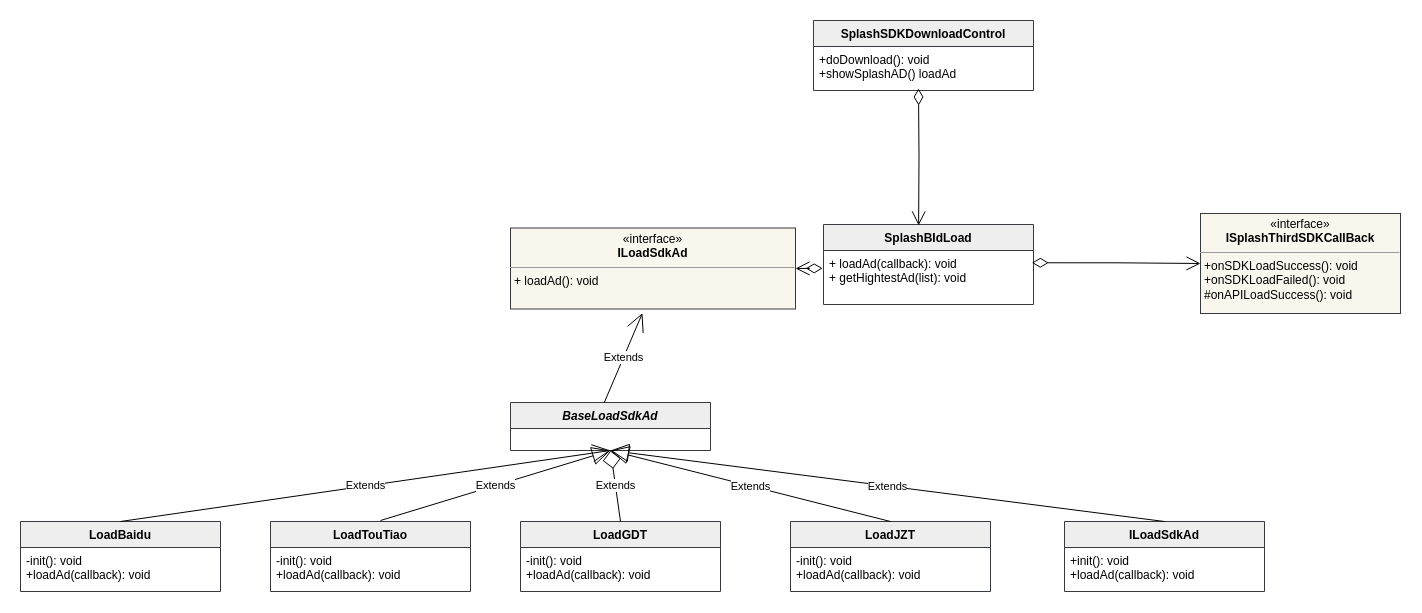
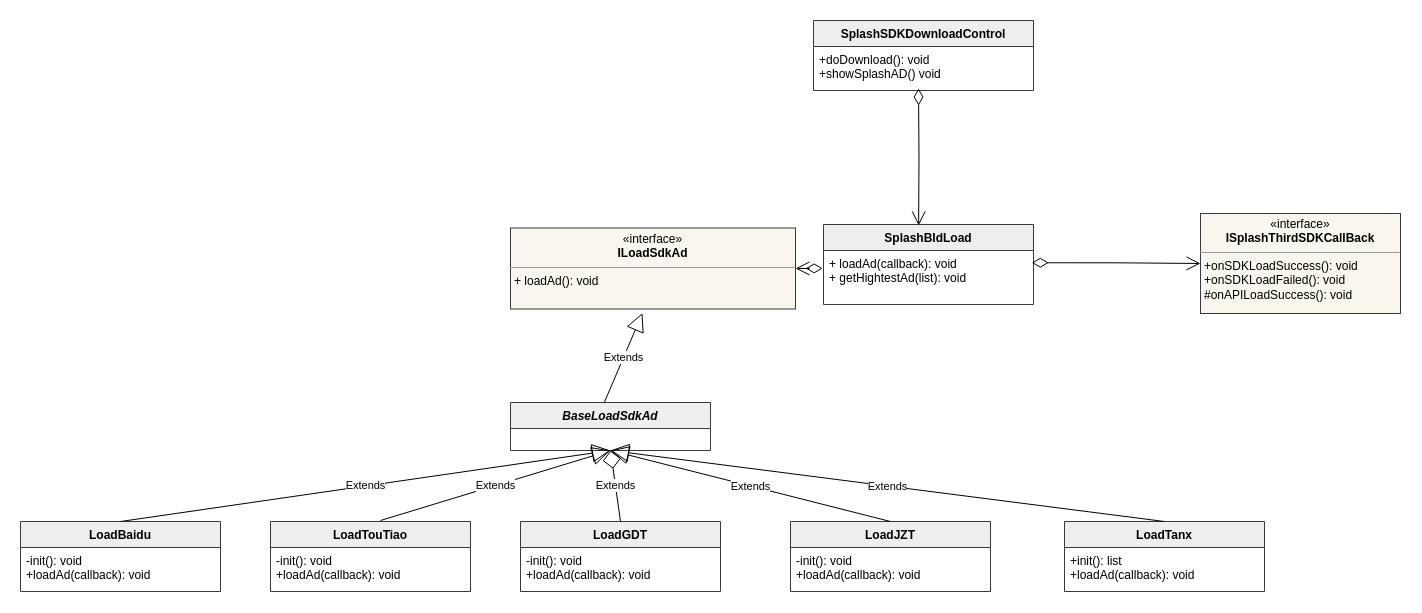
  <mxCell id="0" />
  <mxCell id="1" parent="0" />
  <mxCell id="2" value="SplashBIdLoad" style="swimlane;fontStyle=1;align=center;verticalAlign=top;childLayout=stackLayout;horizontal=1;startSize=26;horizontalStack=0;resizeParent=1;resizeParentMax=0;resizeLast=0;collapsible=1;marginBottom=0;whiteSpace=wrap;html=1;fillColor=#eeeeee;strokeColor=#36393d;" vertex="1" parent="1"><mxGeometry x="823" y="224" width="210" height="80" as="geometry" /></mxCell>
  <mxCell id="3" value="+&amp;nbsp;loadAd(callback): void&lt;br&gt;+&amp;nbsp;getHightestAd&lt;span style=&quot;background-color: initial;&quot;&gt;(list): void&lt;/span&gt;" style="text;strokeColor=none;fillColor=none;align=left;verticalAlign=top;spacingLeft=4;spacingRight=4;overflow=hidden;rotatable=0;points=[[0,0.5],[1,0.5]];portConstraint=eastwest;whiteSpace=wrap;html=1;" vertex="1" parent="2"><mxGeometry y="26" width="210" height="54" as="geometry" /></mxCell>
  <mxCell id="4" value="" style="endArrow=open;html=1;endSize=12;startArrow=diamondThin;startSize=14;startFill=0;edgeStyle=orthogonalEdgeStyle;align=left;verticalAlign=bottom;rounded=0;entryX=0;entryY=0.5;entryDx=0;entryDy=0;exitX=0.992;exitY=0.227;exitDx=0;exitDy=0;exitPerimeter=0;" edge="1" parent="1" source="3" target="27"><mxGeometry x="-1" y="3" relative="1" as="geometry"><mxPoint x="1050" y="280" as="sourcePoint" /><mxPoint x="1220" y="262" as="targetPoint" /></mxGeometry></mxCell>
  <mxCell id="5" value="&lt;p style=&quot;margin:0px;margin-top:4px;text-align:center;&quot;&gt;«interface»&lt;br style=&quot;border-color: var(--border-color);&quot;&gt;&lt;b style=&quot;border-color: var(--border-color);&quot;&gt;ILoadSdkAd&lt;/b&gt;&lt;/p&gt;&lt;hr size=&quot;1&quot;&gt;&lt;p style=&quot;margin:0px;margin-left:4px;&quot;&gt;+&amp;nbsp;loadAd&lt;span style=&quot;background-color: initial;&quot;&gt;(): void&lt;/span&gt;&lt;/p&gt;" style="verticalAlign=top;align=left;overflow=fill;fontSize=12;fontFamily=Helvetica;html=1;whiteSpace=wrap;fillColor=#f9f7ed;strokeColor=#36393d;" vertex="1" parent="1"><mxGeometry x="510" y="227.5" width="285" height="81" as="geometry" /></mxCell>
  <mxCell id="6" value="&lt;i&gt;BaseLoadSdkAd&lt;/i&gt;" style="swimlane;fontStyle=1;align=center;verticalAlign=top;childLayout=stackLayout;horizontal=1;startSize=26;horizontalStack=0;resizeParent=1;resizeParentMax=0;resizeLast=0;collapsible=1;marginBottom=0;whiteSpace=wrap;html=1;fillColor=#eeeeee;strokeColor=#36393d;" vertex="1" parent="1"><mxGeometry x="510" y="402" width="200" height="48" as="geometry" /></mxCell>
  <mxCell id="7" value="LoadBaidu" style="swimlane;fontStyle=1;align=center;verticalAlign=top;childLayout=stackLayout;horizontal=1;startSize=26;horizontalStack=0;resizeParent=1;resizeParentMax=0;resizeLast=0;collapsible=1;marginBottom=0;whiteSpace=wrap;html=1;fillColor=#eeeeee;strokeColor=#36393d;" vertex="1" parent="1"><mxGeometry x="20" y="521" width="200" height="70" as="geometry" /></mxCell>
  <mxCell id="8" value="-init&lt;span style=&quot;background-color: initial;&quot;&gt;(): void&lt;br&gt;&lt;/span&gt;&lt;span style=&quot;border-color: var(--border-color); background-color: initial;&quot;&gt;+loadAd&lt;span style=&quot;border-color: var(--border-color); background-color: initial;&quot;&gt;(callback): void&lt;/span&gt;&lt;br&gt;&lt;/span&gt;" style="text;strokeColor=none;fillColor=none;align=left;verticalAlign=top;spacingLeft=4;spacingRight=4;overflow=hidden;rotatable=0;points=[[0,0.5],[1,0.5]];portConstraint=eastwest;whiteSpace=wrap;html=1;" vertex="1" parent="7"><mxGeometry y="26" width="200" height="44" as="geometry" /></mxCell>
- <mxCell id="9" value="Extends" style="endArrow=open;endSize=16;endFill=0;html=1;rounded=0;entryX=0.5;entryY=1;entryDx=0;entryDy=0;exitX=0.5;exitY=0;exitDx=0;exitDy=0;" edge="1" parent="1" source="7" target="6"><mxGeometry width="160" relative="1" as="geometry"><mxPoint x="380" y="554" as="sourcePoint" /><mxPoint x="867.6" y="439.996" as="targetPoint" /></mxGeometry></mxCell>
- <mxCell id="10" value="Extends" style="endArrow=open;endSize=16;endFill=0;html=1;rounded=0;exitX=0.468;exitY=0.01;exitDx=0;exitDy=0;exitPerimeter=0;entryX=0.463;entryY=1.05;entryDx=0;entryDy=0;entryPerimeter=0;" edge="1" parent="1" source="6" target="5"><mxGeometry width="160" relative="1" as="geometry"><mxPoint x="602.4" y="374.004" as="sourcePoint" /><mxPoint x="600" y="340" as="targetPoint" /></mxGeometry></mxCell>
+ <mxCell id="9" value="Extends" style="endArrow=block;endSize=16;endFill=0;html=1;rounded=0;entryX=0.5;entryY=1;entryDx=0;entryDy=0;exitX=0.5;exitY=0;exitDx=0;exitDy=0;" edge="1" parent="1" source="7" target="6"><mxGeometry width="160" relative="1" as="geometry"><mxPoint x="380" y="554" as="sourcePoint" /><mxPoint x="867.6" y="439.996" as="targetPoint" /></mxGeometry></mxCell>
+ <mxCell id="10" value="Extends" style="endArrow=block;endSize=16;endFill=0;html=1;rounded=0;exitX=0.468;exitY=0.01;exitDx=0;exitDy=0;exitPerimeter=0;entryX=0.463;entryY=1.05;entryDx=0;entryDy=0;entryPerimeter=0;" edge="1" parent="1" source="6" target="5"><mxGeometry width="160" relative="1" as="geometry"><mxPoint x="602.4" y="374.004" as="sourcePoint" /><mxPoint x="600" y="340" as="targetPoint" /></mxGeometry></mxCell>
  <mxCell id="11" value="" style="endArrow=open;html=1;endSize=12;startArrow=diamondThin;startSize=14;startFill=0;edgeStyle=orthogonalEdgeStyle;align=left;verticalAlign=bottom;rounded=0;entryX=1;entryY=0.5;entryDx=0;entryDy=0;exitX=-0.004;exitY=0.331;exitDx=0;exitDy=0;exitPerimeter=0;" edge="1" parent="1" source="3" target="5"><mxGeometry x="-1" y="3" relative="1" as="geometry"><mxPoint x="1038" y="430" as="sourcePoint" /><mxPoint x="880" y="430" as="targetPoint" /></mxGeometry></mxCell>
  <mxCell id="12" value="SplashSDKDownloadControl" style="swimlane;fontStyle=1;align=center;verticalAlign=top;childLayout=stackLayout;horizontal=1;startSize=26;horizontalStack=0;resizeParent=1;resizeParentMax=0;resizeLast=0;collapsible=1;marginBottom=0;whiteSpace=wrap;html=1;fillColor=#eeeeee;strokeColor=#36393d;" vertex="1" parent="1"><mxGeometry x="813" y="20" width="220" height="70" as="geometry" /></mxCell>
- <mxCell id="13" value="+doDownload(): void&lt;br&gt;+showSplashAD() loadAd&lt;span style=&quot;background-color: initial;&quot;&gt;&lt;br&gt;&lt;/span&gt;" style="text;strokeColor=none;fillColor=none;align=left;verticalAlign=top;spacingLeft=4;spacingRight=4;overflow=hidden;rotatable=0;points=[[0,0.5],[1,0.5]];portConstraint=eastwest;whiteSpace=wrap;html=1;" vertex="1" parent="12"><mxGeometry y="26" width="220" height="44" as="geometry" /></mxCell>
+ <mxCell id="13" value="+doDownload(): void&lt;br&gt;+showSplashAD() void&lt;span style=&quot;background-color: initial;&quot;&gt;&lt;br&gt;&lt;/span&gt;" style="text;strokeColor=none;fillColor=none;align=left;verticalAlign=top;spacingLeft=4;spacingRight=4;overflow=hidden;rotatable=0;points=[[0,0.5],[1,0.5]];portConstraint=eastwest;whiteSpace=wrap;html=1;" vertex="1" parent="12"><mxGeometry y="26" width="220" height="44" as="geometry" /></mxCell>
  <mxCell id="14" value="LoadTouTiao" style="swimlane;fontStyle=1;align=center;verticalAlign=top;childLayout=stackLayout;horizontal=1;startSize=26;horizontalStack=0;resizeParent=1;resizeParentMax=0;resizeLast=0;collapsible=1;marginBottom=0;whiteSpace=wrap;html=1;fillColor=#eeeeee;strokeColor=#36393d;" vertex="1" parent="1"><mxGeometry x="270" y="521" width="200" height="70" as="geometry" /></mxCell>
  <mxCell id="15" value="-init&lt;span style=&quot;background-color: initial;&quot;&gt;(): void&lt;br&gt;&lt;/span&gt;&lt;span style=&quot;border-color: var(--border-color); background-color: initial;&quot;&gt;+loadAd&lt;span style=&quot;border-color: var(--border-color); background-color: initial;&quot;&gt;(callback): void&lt;/span&gt;&lt;br&gt;&lt;/span&gt;" style="text;strokeColor=none;fillColor=none;align=left;verticalAlign=top;spacingLeft=4;spacingRight=4;overflow=hidden;rotatable=0;points=[[0,0.5],[1,0.5]];portConstraint=eastwest;whiteSpace=wrap;html=1;" vertex="1" parent="14"><mxGeometry y="26" width="200" height="44" as="geometry" /></mxCell>
  <mxCell id="16" value="LoadGDT" style="swimlane;fontStyle=1;align=center;verticalAlign=top;childLayout=stackLayout;horizontal=1;startSize=26;horizontalStack=0;resizeParent=1;resizeParentMax=0;resizeLast=0;collapsible=1;marginBottom=0;whiteSpace=wrap;html=1;fillColor=#eeeeee;strokeColor=#36393d;" vertex="1" parent="1"><mxGeometry x="520" y="521" width="200" height="70" as="geometry" /></mxCell>
  <mxCell id="17" value="-init&lt;span style=&quot;background-color: initial;&quot;&gt;(): void&lt;br&gt;&lt;/span&gt;&lt;span style=&quot;border-color: var(--border-color); background-color: initial;&quot;&gt;+loadAd&lt;span style=&quot;border-color: var(--border-color); background-color: initial;&quot;&gt;(callback): void&lt;/span&gt;&lt;br&gt;&lt;/span&gt;" style="text;strokeColor=none;fillColor=none;align=left;verticalAlign=top;spacingLeft=4;spacingRight=4;overflow=hidden;rotatable=0;points=[[0,0.5],[1,0.5]];portConstraint=eastwest;whiteSpace=wrap;html=1;" vertex="1" parent="16"><mxGeometry y="26" width="200" height="44" as="geometry" /></mxCell>
  <mxCell id="18" value="LoadJZT" style="swimlane;fontStyle=1;align=center;verticalAlign=top;childLayout=stackLayout;horizontal=1;startSize=26;horizontalStack=0;resizeParent=1;resizeParentMax=0;resizeLast=0;collapsible=1;marginBottom=0;whiteSpace=wrap;html=1;fillColor=#eeeeee;strokeColor=#36393d;" vertex="1" parent="1"><mxGeometry x="790" y="521" width="200" height="70" as="geometry" /></mxCell>
  <mxCell id="19" value="-init&lt;span style=&quot;background-color: initial;&quot;&gt;(): void&lt;br&gt;&lt;/span&gt;&lt;span style=&quot;border-color: var(--border-color); background-color: initial;&quot;&gt;+loadAd&lt;span style=&quot;border-color: var(--border-color); background-color: initial;&quot;&gt;(callback): void&lt;/span&gt;&lt;br&gt;&lt;/span&gt;" style="text;strokeColor=none;fillColor=none;align=left;verticalAlign=top;spacingLeft=4;spacingRight=4;overflow=hidden;rotatable=0;points=[[0,0.5],[1,0.5]];portConstraint=eastwest;whiteSpace=wrap;html=1;" vertex="1" parent="18"><mxGeometry y="26" width="200" height="44" as="geometry" /></mxCell>
- <mxCell id="20" value="ILoadSdkAd" style="swimlane;fontStyle=1;align=center;verticalAlign=top;childLayout=stackLayout;horizontal=1;startSize=26;horizontalStack=0;resizeParent=1;resizeParentMax=0;resizeLast=0;collapsible=1;marginBottom=0;whiteSpace=wrap;html=1;fillColor=#eeeeee;strokeColor=#36393d;" vertex="1" parent="1"><mxGeometry x="1064" y="521" width="200" height="70" as="geometry" /></mxCell>
- <mxCell id="21" value="+init&lt;span style=&quot;background-color: initial;&quot;&gt;(): void&lt;br&gt;&lt;/span&gt;&lt;span style=&quot;border-color: var(--border-color); background-color: initial;&quot;&gt;+loadAd&lt;span style=&quot;border-color: var(--border-color); background-color: initial;&quot;&gt;(callback): void&lt;/span&gt;&lt;br&gt;&lt;/span&gt;" style="text;strokeColor=none;fillColor=none;align=left;verticalAlign=top;spacingLeft=4;spacingRight=4;overflow=hidden;rotatable=0;points=[[0,0.5],[1,0.5]];portConstraint=eastwest;whiteSpace=wrap;html=1;" vertex="1" parent="20"><mxGeometry y="26" width="200" height="44" as="geometry" /></mxCell>
+ <mxCell id="20" value="LoadTanx" style="swimlane;fontStyle=1;align=center;verticalAlign=top;childLayout=stackLayout;horizontal=1;startSize=26;horizontalStack=0;resizeParent=1;resizeParentMax=0;resizeLast=0;collapsible=1;marginBottom=0;whiteSpace=wrap;html=1;fillColor=#eeeeee;strokeColor=#36393d;" vertex="1" parent="1"><mxGeometry x="1064" y="521" width="200" height="70" as="geometry" /></mxCell>
+ <mxCell id="21" value="+init&lt;span style=&quot;background-color: initial;&quot;&gt;(): list&lt;br&gt;&lt;/span&gt;&lt;span style=&quot;border-color: var(--border-color); background-color: initial;&quot;&gt;+loadAd&lt;span style=&quot;border-color: var(--border-color); background-color: initial;&quot;&gt;(callback): void&lt;/span&gt;&lt;br&gt;&lt;/span&gt;" style="text;strokeColor=none;fillColor=none;align=left;verticalAlign=top;spacingLeft=4;spacingRight=4;overflow=hidden;rotatable=0;points=[[0,0.5],[1,0.5]];portConstraint=eastwest;whiteSpace=wrap;html=1;" vertex="1" parent="20"><mxGeometry y="26" width="200" height="44" as="geometry" /></mxCell>
  <mxCell id="22" value="Extends" style="endArrow=block;endSize=16;endFill=0;html=1;rounded=0;entryX=0.5;entryY=1;entryDx=0;entryDy=0;" edge="1" parent="1" target="6"><mxGeometry width="160" relative="1" as="geometry"><mxPoint x="380" y="520" as="sourcePoint" /><mxPoint x="820" y="460" as="targetPoint" /></mxGeometry></mxCell>
  <mxCell id="23" value="Extends" style="endArrow=diamond;endSize=16;endFill=0;html=1;rounded=0;entryX=0.5;entryY=1;entryDx=0;entryDy=0;exitX=0.5;exitY=0;exitDx=0;exitDy=0;" edge="1" parent="1" source="16" target="6"><mxGeometry width="160" relative="1" as="geometry"><mxPoint x="720" y="402" as="sourcePoint" /><mxPoint x="1210" y="331" as="targetPoint" /></mxGeometry></mxCell>
  <mxCell id="24" value="Extends" style="endArrow=block;endSize=16;endFill=0;html=1;rounded=0;exitX=0.5;exitY=0;exitDx=0;exitDy=0;" edge="1" parent="1" source="18"><mxGeometry width="160" relative="1" as="geometry"><mxPoint x="330" y="691" as="sourcePoint" /><mxPoint x="610" y="450" as="targetPoint" /></mxGeometry></mxCell>
  <mxCell id="25" value="Extends" style="endArrow=block;endSize=16;endFill=0;html=1;rounded=0;exitX=0.5;exitY=0;exitDx=0;exitDy=0;" edge="1" parent="1" source="20"><mxGeometry width="160" relative="1" as="geometry"><mxPoint x="410" y="531" as="sourcePoint" /><mxPoint x="610" y="450" as="targetPoint" /></mxGeometry></mxCell>
  <mxCell id="26" value="" style="endArrow=open;html=1;endSize=12;startArrow=diamondThin;startSize=14;startFill=0;edgeStyle=orthogonalEdgeStyle;align=left;verticalAlign=bottom;rounded=0;entryX=0.453;entryY=0.012;entryDx=0;entryDy=0;entryPerimeter=0;" edge="1" parent="1" target="2"><mxGeometry x="-1" y="3" relative="1" as="geometry"><mxPoint x="918" y="88" as="sourcePoint" /><mxPoint x="910" y="227.5" as="targetPoint" /></mxGeometry></mxCell>
  <mxCell id="27" value="&lt;p style=&quot;margin:0px;margin-top:4px;text-align:center;&quot;&gt;«interface»&lt;br style=&quot;border-color: var(--border-color);&quot;&gt;&lt;b style=&quot;border-color: var(--border-color);&quot;&gt;ISplashThirdSDKCallBack&lt;/b&gt;&lt;/p&gt;&lt;hr size=&quot;1&quot;&gt;&lt;p style=&quot;margin:0px;margin-left:4px;&quot;&gt;+onSDKLoadSuccess&lt;span style=&quot;background-color: initial;&quot;&gt;(): void&lt;/span&gt;&lt;/p&gt;&lt;p style=&quot;margin:0px;margin-left:4px;&quot;&gt;+onSDKLoadFailed&lt;span style=&quot;background-color: initial;&quot;&gt;(): void&lt;/span&gt;&lt;/p&gt;&lt;p style=&quot;margin:0px;margin-left:4px;&quot;&gt;#onAPILoadSuccess&lt;span style=&quot;background-color: initial;&quot;&gt;(): void&lt;/span&gt;&lt;/p&gt;" style="verticalAlign=top;align=left;overflow=fill;fontSize=12;fontFamily=Helvetica;html=1;whiteSpace=wrap;fillColor=#f9f7ed;strokeColor=#36393d;" vertex="1" parent="1"><mxGeometry x="1200" y="213" width="200" height="100" as="geometry" /></mxCell>
